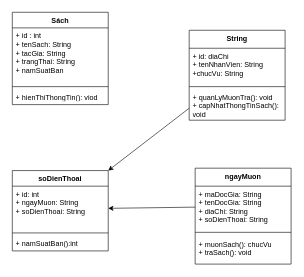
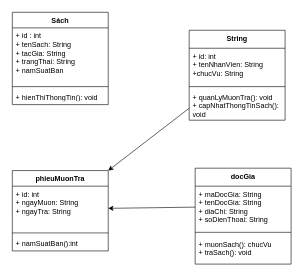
  <mxCell id="0" />
  <mxCell id="1" parent="0" />
  <mxCell id="2" value="Sách" style="swimlane;fontStyle=1;align=center;verticalAlign=top;childLayout=stackLayout;horizontal=1;startSize=26;horizontalStack=0;resizeParent=1;resizeParentMax=0;resizeLast=0;collapsible=1;marginBottom=0;whiteSpace=wrap;html=1;" parent="1" vertex="1"><mxGeometry x="20" y="20" width="160" height="154" as="geometry" /></mxCell>
  <mxCell id="3" value="+ id : int&lt;div&gt;+ tenSach: String&lt;/div&gt;&lt;div&gt;+ tacGia: String&lt;/div&gt;&lt;div&gt;+ trangThai: String&lt;/div&gt;&lt;div&gt;+ namSuatBan&lt;/div&gt;" style="text;strokeColor=none;fillColor=none;align=left;verticalAlign=top;spacingLeft=4;spacingRight=4;overflow=hidden;rotatable=0;points=[[0,0.5],[1,0.5]];portConstraint=eastwest;whiteSpace=wrap;html=1;" parent="2" vertex="1"><mxGeometry y="26" width="160" height="94" as="geometry" /></mxCell>
  <mxCell id="4" value="" style="line;strokeWidth=1;fillColor=none;align=left;verticalAlign=middle;spacingTop=-1;spacingLeft=3;spacingRight=3;rotatable=0;labelPosition=right;points=[];portConstraint=eastwest;strokeColor=inherit;" parent="2" vertex="1"><mxGeometry y="120" width="160" height="8" as="geometry" /></mxCell>
- <mxCell id="5" value="+ hienThiThongTin(): viod" style="text;strokeColor=none;fillColor=none;align=left;verticalAlign=top;spacingLeft=4;spacingRight=4;overflow=hidden;rotatable=0;points=[[0,0.5],[1,0.5]];portConstraint=eastwest;whiteSpace=wrap;html=1;" parent="2" vertex="1"><mxGeometry y="128" width="160" height="26" as="geometry" /></mxCell>
+ <mxCell id="5" value="+ hienThiThongTin(): void" style="text;strokeColor=none;fillColor=none;align=left;verticalAlign=top;spacingLeft=4;spacingRight=4;overflow=hidden;rotatable=0;points=[[0,0.5],[1,0.5]];portConstraint=eastwest;whiteSpace=wrap;html=1;" parent="2" vertex="1"><mxGeometry y="128" width="160" height="26" as="geometry" /></mxCell>
  <mxCell id="6" value="String" style="swimlane;fontStyle=1;align=center;verticalAlign=top;childLayout=stackLayout;horizontal=1;startSize=30;horizontalStack=0;resizeParent=1;resizeParentMax=0;resizeLast=0;collapsible=1;marginBottom=0;whiteSpace=wrap;html=1;" parent="1" vertex="1"><mxGeometry x="315" y="50" width="160" height="150" as="geometry" /></mxCell>
- <mxCell id="7" value="+ id: diaChi&amp;nbsp;&lt;div&gt;+ tenNhanVien: String&lt;/div&gt;&lt;div&gt;+chucVu: String&lt;/div&gt;" style="text;strokeColor=none;fillColor=none;align=left;verticalAlign=top;spacingLeft=4;spacingRight=4;overflow=hidden;rotatable=0;points=[[0,0.5],[1,0.5]];portConstraint=eastwest;whiteSpace=wrap;html=1;" parent="6" vertex="1"><mxGeometry y="30" width="160" height="60" as="geometry" /></mxCell>
+ <mxCell id="7" value="+ id: int&amp;nbsp;&lt;div&gt;+ tenNhanVien: String&lt;/div&gt;&lt;div&gt;+chucVu: String&lt;/div&gt;" style="text;strokeColor=none;fillColor=none;align=left;verticalAlign=top;spacingLeft=4;spacingRight=4;overflow=hidden;rotatable=0;points=[[0,0.5],[1,0.5]];portConstraint=eastwest;whiteSpace=wrap;html=1;" parent="6" vertex="1"><mxGeometry y="30" width="160" height="60" as="geometry" /></mxCell>
  <mxCell id="8" value="" style="line;strokeWidth=1;fillColor=none;align=left;verticalAlign=middle;spacingTop=-1;spacingLeft=3;spacingRight=3;rotatable=0;labelPosition=right;points=[];portConstraint=eastwest;strokeColor=inherit;" parent="6" vertex="1"><mxGeometry y="90" width="160" height="8" as="geometry" /></mxCell>
  <mxCell id="9" value="&lt;span style=&quot;text-align: center;&quot;&gt;+ quanLyMuonTra(): void&lt;/span&gt;&lt;br style=&quot;text-align: center;&quot;&gt;&lt;span style=&quot;text-align: center;&quot;&gt;+ capNhatThongTinSach(): void&lt;/span&gt;" style="text;strokeColor=none;fillColor=none;align=left;verticalAlign=top;spacingLeft=4;spacingRight=4;overflow=hidden;rotatable=0;points=[[0,0.5],[1,0.5]];portConstraint=eastwest;whiteSpace=wrap;html=1;" parent="6" vertex="1"><mxGeometry y="98" width="160" height="52" as="geometry" /></mxCell>
- <mxCell id="10" value="soDienThoai" style="swimlane;fontStyle=1;align=center;verticalAlign=top;childLayout=stackLayout;horizontal=1;startSize=26;horizontalStack=0;resizeParent=1;resizeParentMax=0;resizeLast=0;collapsible=1;marginBottom=0;whiteSpace=wrap;html=1;" parent="1" vertex="1"><mxGeometry x="20" y="284" width="160" height="134" as="geometry" /></mxCell>
- <mxCell id="11" value="+ id: int&amp;nbsp;&lt;div&gt;+ ngayMuon: String&lt;/div&gt;&lt;div&gt;+ soDienThoai: String&lt;/div&gt;" style="text;strokeColor=none;fillColor=none;align=left;verticalAlign=top;spacingLeft=4;spacingRight=4;overflow=hidden;rotatable=0;points=[[0,0.5],[1,0.5]];portConstraint=eastwest;whiteSpace=wrap;html=1;" parent="10" vertex="1"><mxGeometry y="26" width="160" height="74" as="geometry" /></mxCell>
+ <mxCell id="10" value="phieuMuonTra" style="swimlane;fontStyle=1;align=center;verticalAlign=top;childLayout=stackLayout;horizontal=1;startSize=26;horizontalStack=0;resizeParent=1;resizeParentMax=0;resizeLast=0;collapsible=1;marginBottom=0;whiteSpace=wrap;html=1;" parent="1" vertex="1"><mxGeometry x="20" y="284" width="160" height="134" as="geometry" /></mxCell>
+ <mxCell id="11" value="+ id: int&amp;nbsp;&lt;div&gt;+ ngayMuon: String&lt;/div&gt;&lt;div&gt;+ ngayTra: String&lt;/div&gt;" style="text;strokeColor=none;fillColor=none;align=left;verticalAlign=top;spacingLeft=4;spacingRight=4;overflow=hidden;rotatable=0;points=[[0,0.5],[1,0.5]];portConstraint=eastwest;whiteSpace=wrap;html=1;" parent="10" vertex="1"><mxGeometry y="26" width="160" height="74" as="geometry" /></mxCell>
  <mxCell id="12" value="" style="line;strokeWidth=1;fillColor=none;align=left;verticalAlign=middle;spacingTop=-1;spacingLeft=3;spacingRight=3;rotatable=0;labelPosition=right;points=[];portConstraint=eastwest;strokeColor=inherit;" parent="10" vertex="1"><mxGeometry y="100" width="160" height="8" as="geometry" /></mxCell>
  <mxCell id="13" value="+ namSuatBan():int" style="text;strokeColor=none;fillColor=none;align=left;verticalAlign=top;spacingLeft=4;spacingRight=4;overflow=hidden;rotatable=0;points=[[0,0.5],[1,0.5]];portConstraint=eastwest;whiteSpace=wrap;html=1;" parent="10" vertex="1"><mxGeometry y="108" width="160" height="26" as="geometry" /></mxCell>
- <mxCell id="14" value="ngayMuon" style="swimlane;fontStyle=1;align=center;verticalAlign=top;childLayout=stackLayout;horizontal=1;startSize=30;horizontalStack=0;resizeParent=1;resizeParentMax=0;resizeLast=0;collapsible=1;marginBottom=0;whiteSpace=wrap;html=1;" parent="1" vertex="1"><mxGeometry x="325" y="280" width="160" height="160" as="geometry" /></mxCell>
+ <mxCell id="14" value="docGia" style="swimlane;fontStyle=1;align=center;verticalAlign=top;childLayout=stackLayout;horizontal=1;startSize=30;horizontalStack=0;resizeParent=1;resizeParentMax=0;resizeLast=0;collapsible=1;marginBottom=0;whiteSpace=wrap;html=1;" parent="1" vertex="1"><mxGeometry x="325" y="280" width="160" height="160" as="geometry" /></mxCell>
  <mxCell id="15" value="&lt;span style=&quot;text-align: center;&quot;&gt;+ maDocGia: String&lt;/span&gt;&lt;br style=&quot;text-align: center;&quot;&gt;&lt;span style=&quot;text-align: center;&quot;&gt;+ tenDocGia: String&lt;/span&gt;&lt;br style=&quot;text-align: center;&quot;&gt;&lt;span style=&quot;text-align: center;&quot;&gt;+ diaChi: String&lt;/span&gt;&lt;br style=&quot;text-align: center;&quot;&gt;&lt;span style=&quot;text-align: center;&quot;&gt;+ soDienThoai: String&lt;/span&gt;" style="text;strokeColor=none;fillColor=none;align=left;verticalAlign=top;spacingLeft=4;spacingRight=4;overflow=hidden;rotatable=0;points=[[0,0.5],[1,0.5]];portConstraint=eastwest;whiteSpace=wrap;html=1;" parent="14" vertex="1"><mxGeometry y="30" width="160" height="70" as="geometry" /></mxCell>
  <mxCell id="16" value="" style="line;strokeWidth=1;fillColor=none;align=left;verticalAlign=middle;spacingTop=-1;spacingLeft=3;spacingRight=3;rotatable=0;labelPosition=right;points=[];portConstraint=eastwest;strokeColor=inherit;" parent="14" vertex="1"><mxGeometry y="100" width="160" height="14" as="geometry" /></mxCell>
  <mxCell id="17" value="&lt;span style=&quot;text-align: center;&quot;&gt;+ muonSach(): chucVu&lt;/span&gt;&lt;br style=&quot;text-align: center;&quot;&gt;&lt;span style=&quot;text-align: center;&quot;&gt;+ traSach(): void&lt;/span&gt;" style="text;strokeColor=none;fillColor=none;align=left;verticalAlign=top;spacingLeft=4;spacingRight=4;overflow=hidden;rotatable=0;points=[[0,0.5],[1,0.5]];portConstraint=eastwest;whiteSpace=wrap;html=1;" parent="14" vertex="1"><mxGeometry y="114" width="160" height="46" as="geometry" /></mxCell>
  <mxCell id="18" value="" style="endArrow=classic;html=1;rounded=0;entryX=1;entryY=0;entryDx=0;entryDy=0;" parent="1" target="10" edge="1"><mxGeometry width="50" height="50" relative="1" as="geometry"><mxPoint x="315" y="180" as="sourcePoint" /><mxPoint x="365" y="130" as="targetPoint" /></mxGeometry></mxCell>
  <mxCell id="19" value="" style="endArrow=classic;html=1;rounded=0;entryX=1;entryY=0.5;entryDx=0;entryDy=0;exitX=0;exitY=0.5;exitDx=0;exitDy=0;" parent="1" source="15" target="11" edge="1"><mxGeometry width="50" height="50" relative="1" as="geometry"><mxPoint x="315" y="180" as="sourcePoint" /><mxPoint x="365" y="130" as="targetPoint" /></mxGeometry></mxCell>
